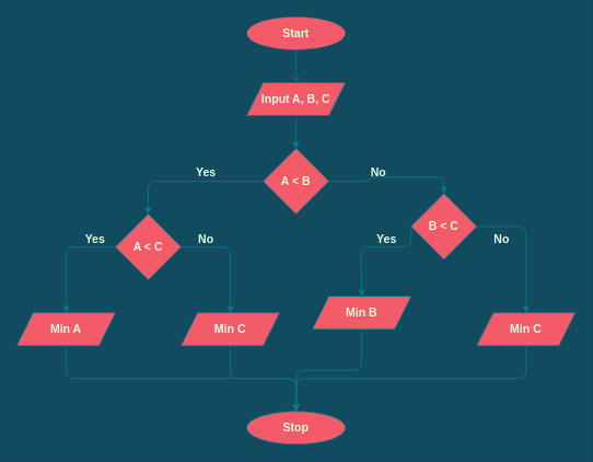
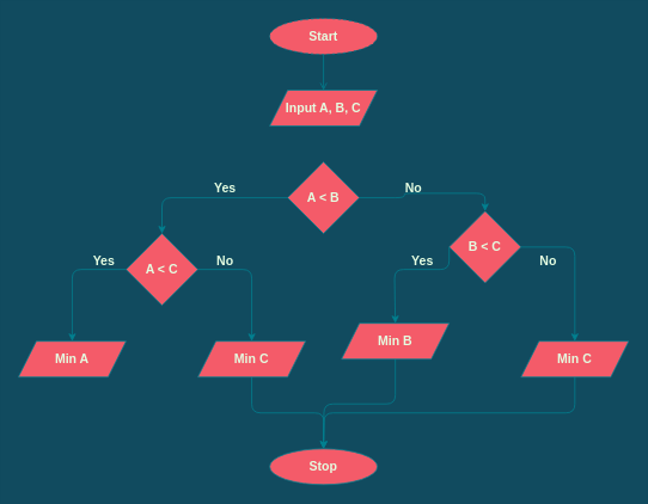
  <mxCell id="0" />
  <mxCell id="1" parent="0" />
  <mxCell id="2" style="edgeStyle=orthogonalEdgeStyle;curved=0;rounded=1;sketch=0;orthogonalLoop=1;jettySize=auto;html=1;exitX=0.5;exitY=1;exitDx=0;exitDy=0;entryX=0.5;entryY=0;entryDx=0;entryDy=0;strokeColor=#028090;fillColor=#F45B69;fontColor=#E4FDE1;endArrow=open;" edge="1" parent="1" source="3" target="5"><mxGeometry relative="1" as="geometry" /></mxCell>
  <mxCell id="3" value="&lt;h3&gt;Start&lt;/h3&gt;" style="ellipse;whiteSpace=wrap;html=1;fillColor=#F45B69;strokeColor=#028090;fontColor=#E4FDE1;dashed=1;" vertex="1" parent="1"><mxGeometry x="300" y="20" width="120" height="40" as="geometry" /></mxCell>
- <mxCell id="4" style="edgeStyle=orthogonalEdgeStyle;curved=0;rounded=1;sketch=0;orthogonalLoop=1;jettySize=auto;html=1;exitX=0.5;exitY=1;exitDx=0;exitDy=0;entryX=0.5;entryY=0;entryDx=0;entryDy=0;strokeColor=#028090;fillColor=#F45B69;fontColor=#E4FDE1;" edge="1" parent="1" source="5" target="8"><mxGeometry relative="1" as="geometry" /></mxCell>
  <mxCell id="5" value="&lt;h3&gt;Input A, B, C&lt;/h3&gt;" style="shape=parallelogram;perimeter=parallelogramPerimeter;whiteSpace=wrap;html=1;fixedSize=1;fillColor=#F45B69;strokeColor=#028090;fontColor=#E4FDE1;" vertex="1" parent="1"><mxGeometry x="300" y="100" width="120" height="40" as="geometry" /></mxCell>
  <mxCell id="6" style="edgeStyle=orthogonalEdgeStyle;curved=0;rounded=1;sketch=0;orthogonalLoop=1;jettySize=auto;html=1;exitX=0;exitY=0.5;exitDx=0;exitDy=0;entryX=0.5;entryY=0;entryDx=0;entryDy=0;strokeColor=#028090;fillColor=#F45B69;fontColor=#E4FDE1;" edge="1" parent="1" source="8" target="11"><mxGeometry relative="1" as="geometry" /></mxCell>
  <mxCell id="7" style="edgeStyle=orthogonalEdgeStyle;curved=0;rounded=1;sketch=0;orthogonalLoop=1;jettySize=auto;html=1;exitX=1;exitY=0.5;exitDx=0;exitDy=0;entryX=0.5;entryY=0;entryDx=0;entryDy=0;strokeColor=#028090;fillColor=#F45B69;fontColor=#E4FDE1;" edge="1" parent="1" source="8" target="14"><mxGeometry relative="1" as="geometry" /></mxCell>
  <mxCell id="8" value="&lt;h3&gt;A &amp;lt; B&lt;/h3&gt;" style="rhombus;whiteSpace=wrap;html=1;fillColor=#F45B69;strokeColor=#028090;fontColor=#E4FDE1;" vertex="1" parent="1"><mxGeometry x="320" y="180" width="80" height="80" as="geometry" /></mxCell>
  <mxCell id="9" style="edgeStyle=orthogonalEdgeStyle;curved=0;rounded=1;sketch=0;orthogonalLoop=1;jettySize=auto;html=1;exitX=0;exitY=0.5;exitDx=0;exitDy=0;entryX=0.5;entryY=0;entryDx=0;entryDy=0;strokeColor=#028090;fillColor=#F45B69;fontColor=#E4FDE1;" edge="1" parent="1" source="11" target="25"><mxGeometry relative="1" as="geometry" /></mxCell>
  <mxCell id="10" style="edgeStyle=orthogonalEdgeStyle;curved=0;rounded=1;sketch=0;orthogonalLoop=1;jettySize=auto;html=1;exitX=1;exitY=0.5;exitDx=0;exitDy=0;entryX=0.5;entryY=0;entryDx=0;entryDy=0;strokeColor=#028090;fillColor=#F45B69;fontColor=#E4FDE1;" edge="1" parent="1" source="11" target="16"><mxGeometry relative="1" as="geometry" /></mxCell>
  <mxCell id="11" value="&lt;h3&gt;A &amp;lt; C&lt;/h3&gt;" style="rhombus;whiteSpace=wrap;html=1;fillColor=#F45B69;strokeColor=#028090;fontColor=#E4FDE1;" vertex="1" parent="1"><mxGeometry x="140" y="260" width="80" height="80" as="geometry" /></mxCell>
  <mxCell id="12" style="edgeStyle=orthogonalEdgeStyle;curved=0;rounded=1;sketch=0;orthogonalLoop=1;jettySize=auto;html=1;exitX=0;exitY=0.5;exitDx=0;exitDy=0;strokeColor=#028090;fillColor=#F45B69;fontColor=#E4FDE1;entryX=0.5;entryY=0;entryDx=0;entryDy=0;" edge="1" parent="1" source="14" target="18"><mxGeometry relative="1" as="geometry"><mxPoint x="439" y="360" as="targetPoint" /><Array as="points"><mxPoint x="439" y="300" /></Array></mxGeometry></mxCell>
  <mxCell id="13" style="edgeStyle=orthogonalEdgeStyle;curved=0;rounded=1;sketch=0;orthogonalLoop=1;jettySize=auto;html=1;exitX=1;exitY=0.5;exitDx=0;exitDy=0;entryX=0.5;entryY=0;entryDx=0;entryDy=0;strokeColor=#028090;fillColor=#F45B69;fontColor=#E4FDE1;" edge="1" parent="1" source="14" target="20"><mxGeometry relative="1" as="geometry" /></mxCell>
  <mxCell id="14" value="&lt;h3&gt;B &amp;lt; C&lt;/h3&gt;" style="rhombus;whiteSpace=wrap;html=1;fillColor=#F45B69;strokeColor=#028090;fontColor=#E4FDE1;" vertex="1" parent="1"><mxGeometry x="500" y="235" width="80" height="80" as="geometry" /></mxCell>
  <mxCell id="15" style="edgeStyle=orthogonalEdgeStyle;curved=0;rounded=1;sketch=0;orthogonalLoop=1;jettySize=auto;html=1;exitX=0.5;exitY=1;exitDx=0;exitDy=0;strokeColor=#028090;fillColor=#F45B69;fontColor=#E4FDE1;" edge="1" parent="1" source="16"><mxGeometry relative="1" as="geometry"><mxPoint x="360" y="500" as="targetPoint" /></mxGeometry></mxCell>
  <mxCell id="16" value="&lt;h3&gt;Min C&lt;/h3&gt;" style="shape=parallelogram;perimeter=parallelogramPerimeter;whiteSpace=wrap;html=1;fixedSize=1;fillColor=#F45B69;strokeColor=#028090;fontColor=#E4FDE1;" vertex="1" parent="1"><mxGeometry x="220" y="380" width="120" height="40" as="geometry" /></mxCell>
  <mxCell id="17" style="edgeStyle=orthogonalEdgeStyle;curved=0;rounded=1;sketch=0;orthogonalLoop=1;jettySize=auto;html=1;exitX=0.5;exitY=1;exitDx=0;exitDy=0;strokeColor=#028090;fillColor=#F45B69;fontColor=#E4FDE1;" edge="1" parent="1" source="18"><mxGeometry relative="1" as="geometry"><mxPoint x="360" y="500" as="targetPoint" /></mxGeometry></mxCell>
  <mxCell id="18" value="&lt;h3&gt;Min B&lt;/h3&gt;" style="shape=parallelogram;perimeter=parallelogramPerimeter;whiteSpace=wrap;html=1;fixedSize=1;fillColor=#F45B69;strokeColor=#028090;fontColor=#E4FDE1;" vertex="1" parent="1"><mxGeometry x="380" y="360" width="120" height="40" as="geometry" /></mxCell>
  <mxCell id="19" style="edgeStyle=orthogonalEdgeStyle;curved=0;rounded=1;sketch=0;orthogonalLoop=1;jettySize=auto;html=1;exitX=0.5;exitY=1;exitDx=0;exitDy=0;strokeColor=#028090;fillColor=#F45B69;fontColor=#E4FDE1;" edge="1" parent="1" source="20"><mxGeometry relative="1" as="geometry"><mxPoint x="360" y="500" as="targetPoint" /></mxGeometry></mxCell>
  <mxCell id="20" value="&lt;h3&gt;Min C&lt;/h3&gt;" style="shape=parallelogram;perimeter=parallelogramPerimeter;whiteSpace=wrap;html=1;fixedSize=1;fillColor=#F45B69;strokeColor=#028090;fontColor=#E4FDE1;" vertex="1" parent="1"><mxGeometry x="580" y="380" width="120" height="40" as="geometry" /></mxCell>
  <mxCell id="21" value="&lt;h3&gt;Stop&lt;/h3&gt;" style="ellipse;whiteSpace=wrap;html=1;fillColor=#F45B69;strokeColor=#028090;fontColor=#E4FDE1;" vertex="1" parent="1"><mxGeometry x="300" y="500" width="120" height="40" as="geometry" /></mxCell>
  <mxCell id="22" style="edgeStyle=orthogonalEdgeStyle;curved=0;rounded=1;sketch=0;orthogonalLoop=1;jettySize=auto;html=1;exitX=0.5;exitY=1;exitDx=0;exitDy=0;strokeColor=#028090;fillColor=#F45B69;fontColor=#E4FDE1;" edge="1" parent="1" source="5" target="5"><mxGeometry relative="1" as="geometry" /></mxCell>
  <mxCell id="23" style="edgeStyle=orthogonalEdgeStyle;curved=0;rounded=1;sketch=0;orthogonalLoop=1;jettySize=auto;html=1;exitX=0.5;exitY=1;exitDx=0;exitDy=0;strokeColor=#028090;fillColor=#F45B69;fontColor=#E4FDE1;" edge="1" parent="1"><mxGeometry relative="1" as="geometry"><mxPoint x="220" y="440" as="sourcePoint" /><mxPoint x="220" y="440" as="targetPoint" /></mxGeometry></mxCell>
- <mxCell id="24" style="edgeStyle=orthogonalEdgeStyle;curved=0;rounded=1;sketch=0;orthogonalLoop=1;jettySize=auto;html=1;exitX=0.5;exitY=1;exitDx=0;exitDy=0;entryX=0.5;entryY=0;entryDx=0;entryDy=0;strokeColor=#028090;fillColor=#F45B69;fontColor=#E4FDE1;" edge="1" parent="1" source="25" target="21"><mxGeometry relative="1" as="geometry" /></mxCell>
  <mxCell id="25" value="&lt;h3&gt;Min A&lt;/h3&gt;" style="shape=parallelogram;perimeter=parallelogramPerimeter;whiteSpace=wrap;html=1;fixedSize=1;rounded=0;sketch=0;strokeColor=#028090;fillColor=#F45B69;fontColor=#E4FDE1;" vertex="1" parent="1"><mxGeometry x="20" y="380" width="120" height="40" as="geometry" /></mxCell>
  <mxCell id="26" style="edgeStyle=orthogonalEdgeStyle;curved=0;rounded=1;sketch=0;orthogonalLoop=1;jettySize=auto;html=1;exitX=0.5;exitY=1;exitDx=0;exitDy=0;strokeColor=#028090;fillColor=#F45B69;fontColor=#E4FDE1;" edge="1" parent="1" source="18" target="18"><mxGeometry relative="1" as="geometry" /></mxCell>
  <mxCell id="27" value="&lt;h3&gt;Yes&lt;/h3&gt;" style="text;html=1;align=center;verticalAlign=middle;resizable=0;points=[];autosize=1;fontColor=#E4FDE1;" vertex="1" parent="1"><mxGeometry x="230" y="185" width="40" height="50" as="geometry" /></mxCell>
  <mxCell id="28" value="&lt;h3&gt;No&lt;/h3&gt;" style="text;html=1;align=center;verticalAlign=middle;resizable=0;points=[];autosize=1;fontColor=#E4FDE1;" vertex="1" parent="1"><mxGeometry x="445" y="185" width="30" height="50" as="geometry" /></mxCell>
  <mxCell id="29" value="&lt;h3&gt;Yes&lt;/h3&gt;" style="text;html=1;align=center;verticalAlign=middle;resizable=0;points=[];autosize=1;fontColor=#E4FDE1;" vertex="1" parent="1"><mxGeometry x="95" y="265" width="40" height="50" as="geometry" /></mxCell>
  <mxCell id="30" value="&lt;h3&gt;No&lt;/h3&gt;" style="text;html=1;align=center;verticalAlign=middle;resizable=0;points=[];autosize=1;fontColor=#E4FDE1;" vertex="1" parent="1"><mxGeometry x="235" y="265" width="30" height="50" as="geometry" /></mxCell>
  <mxCell id="31" value="&lt;h3&gt;Yes&lt;/h3&gt;" style="text;html=1;align=center;verticalAlign=middle;resizable=0;points=[];autosize=1;fontColor=#E4FDE1;" vertex="1" parent="1"><mxGeometry x="450" y="265" width="40" height="50" as="geometry" /></mxCell>
  <mxCell id="32" value="&lt;h3&gt;No&lt;/h3&gt;" style="text;html=1;align=center;verticalAlign=middle;resizable=0;points=[];autosize=1;fontColor=#E4FDE1;" vertex="1" parent="1"><mxGeometry x="595" y="265" width="30" height="50" as="geometry" /></mxCell>
